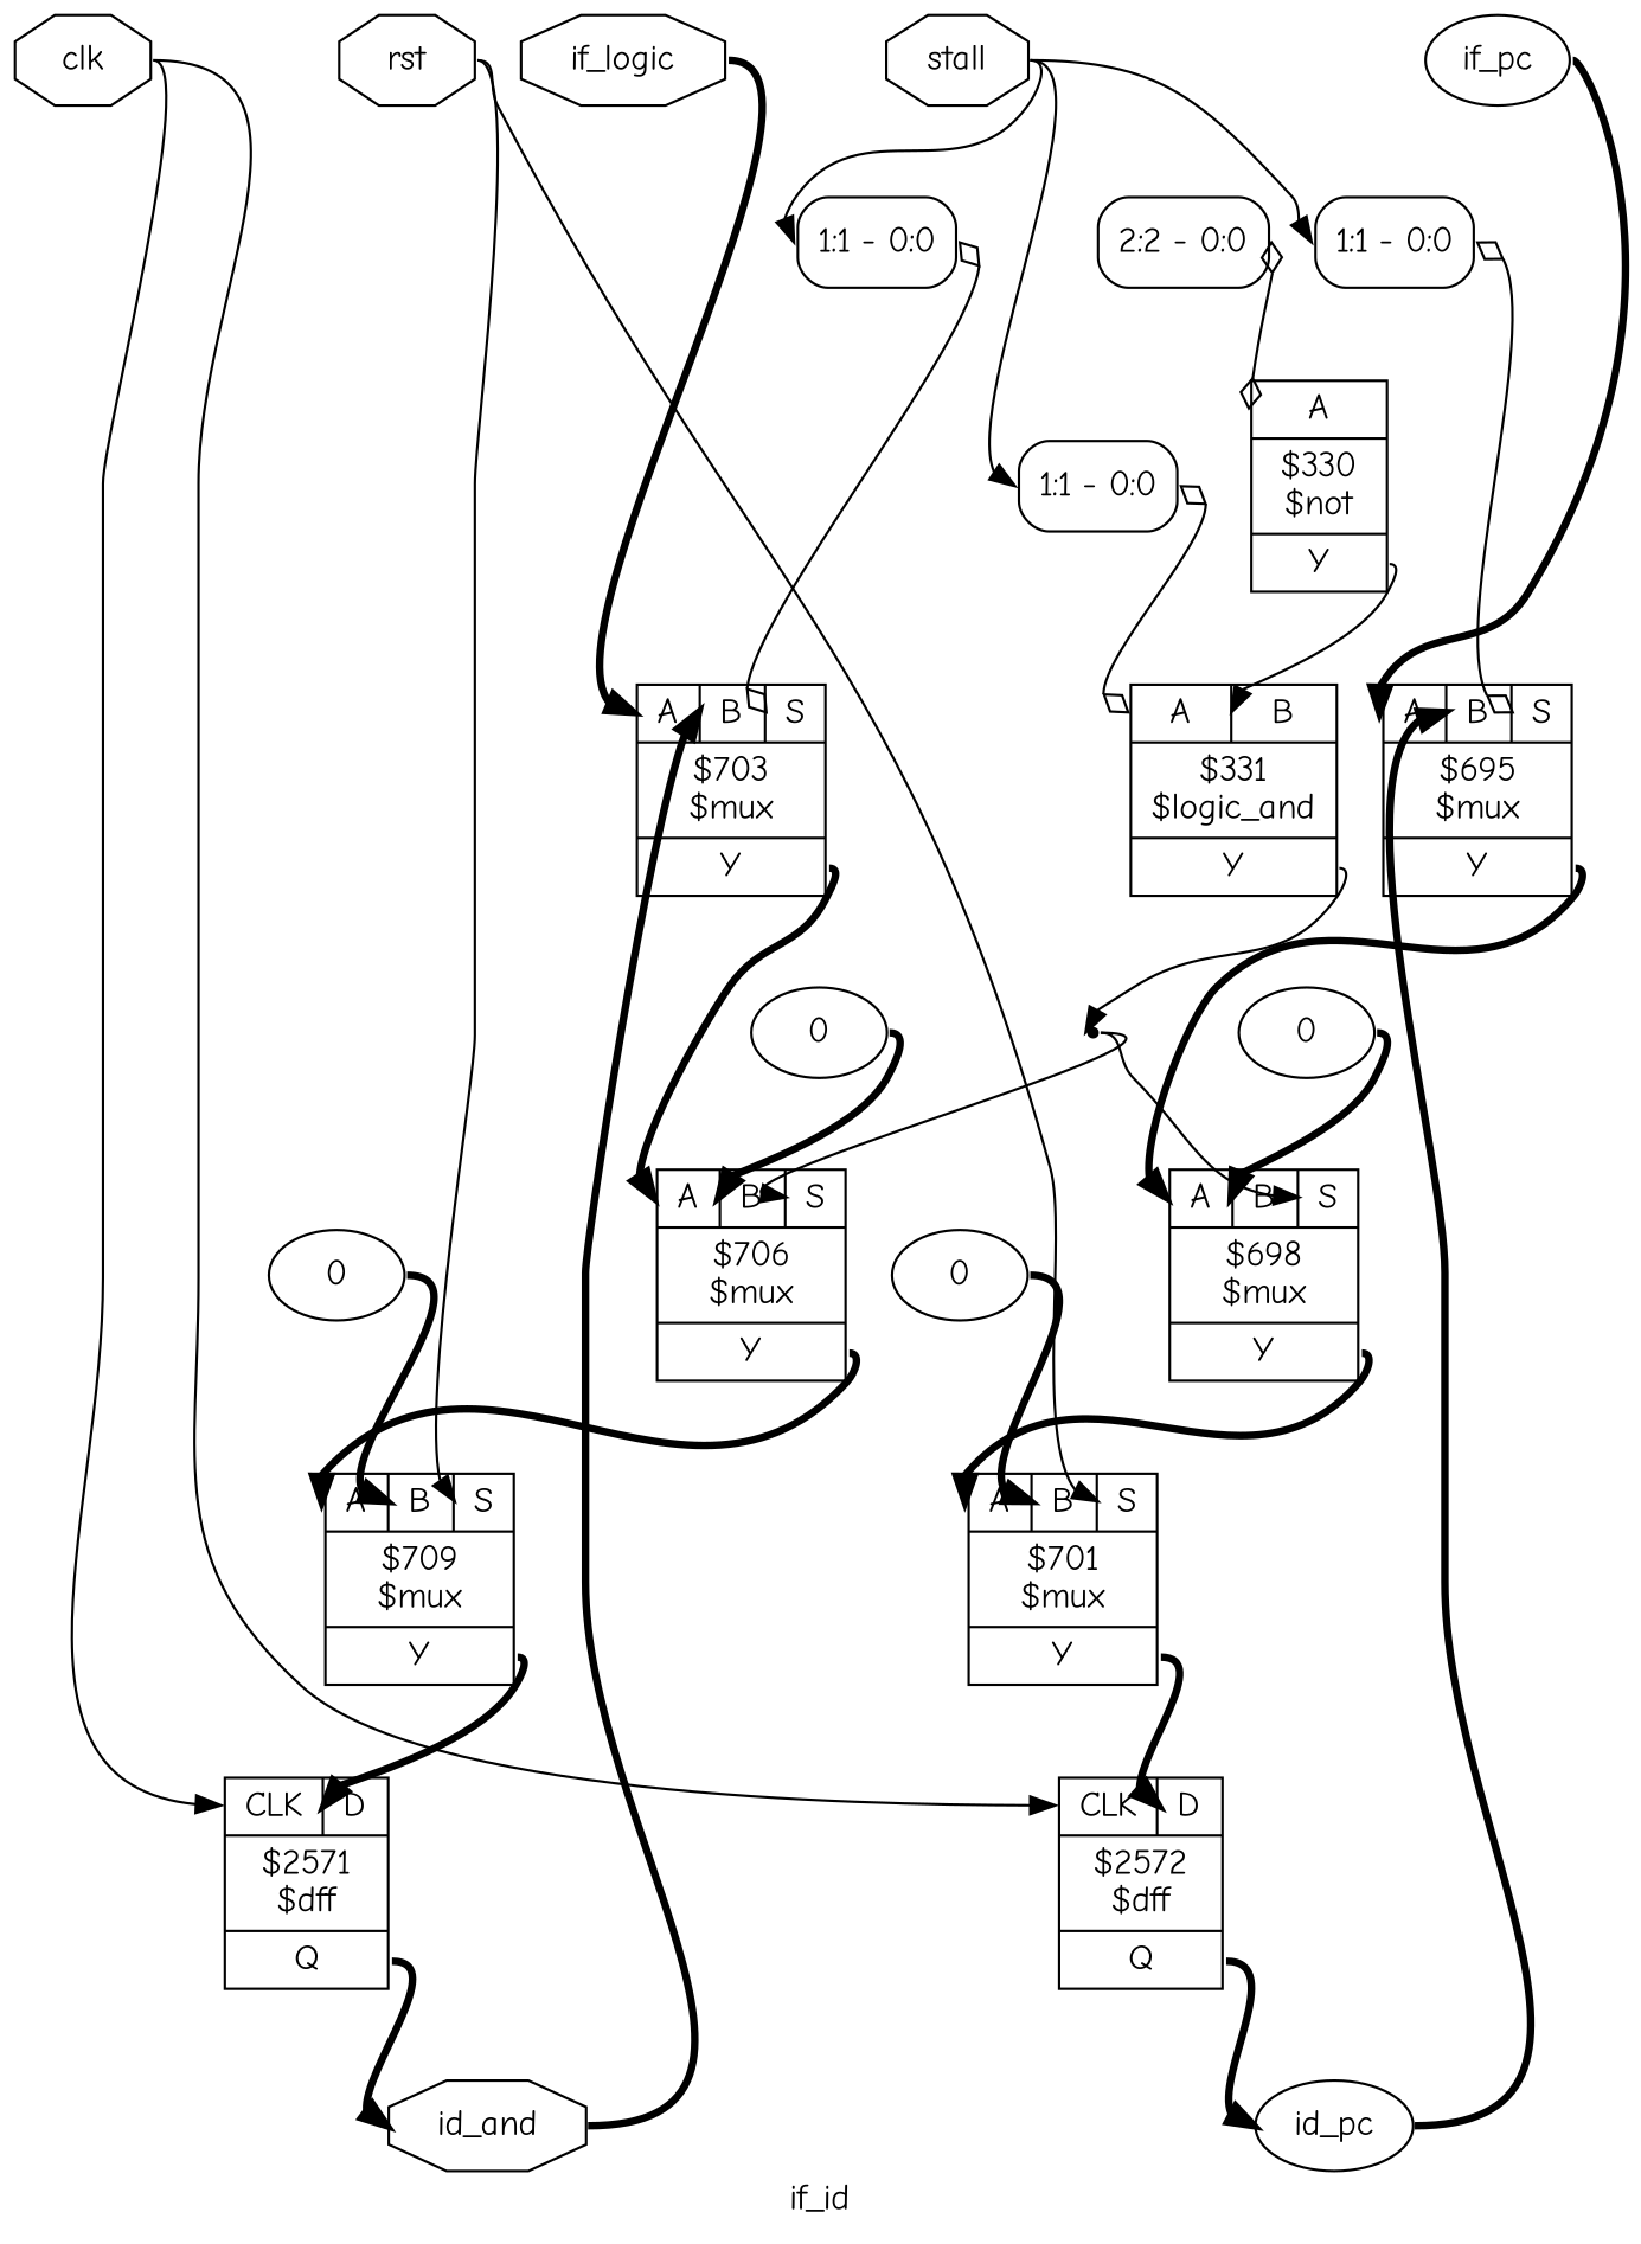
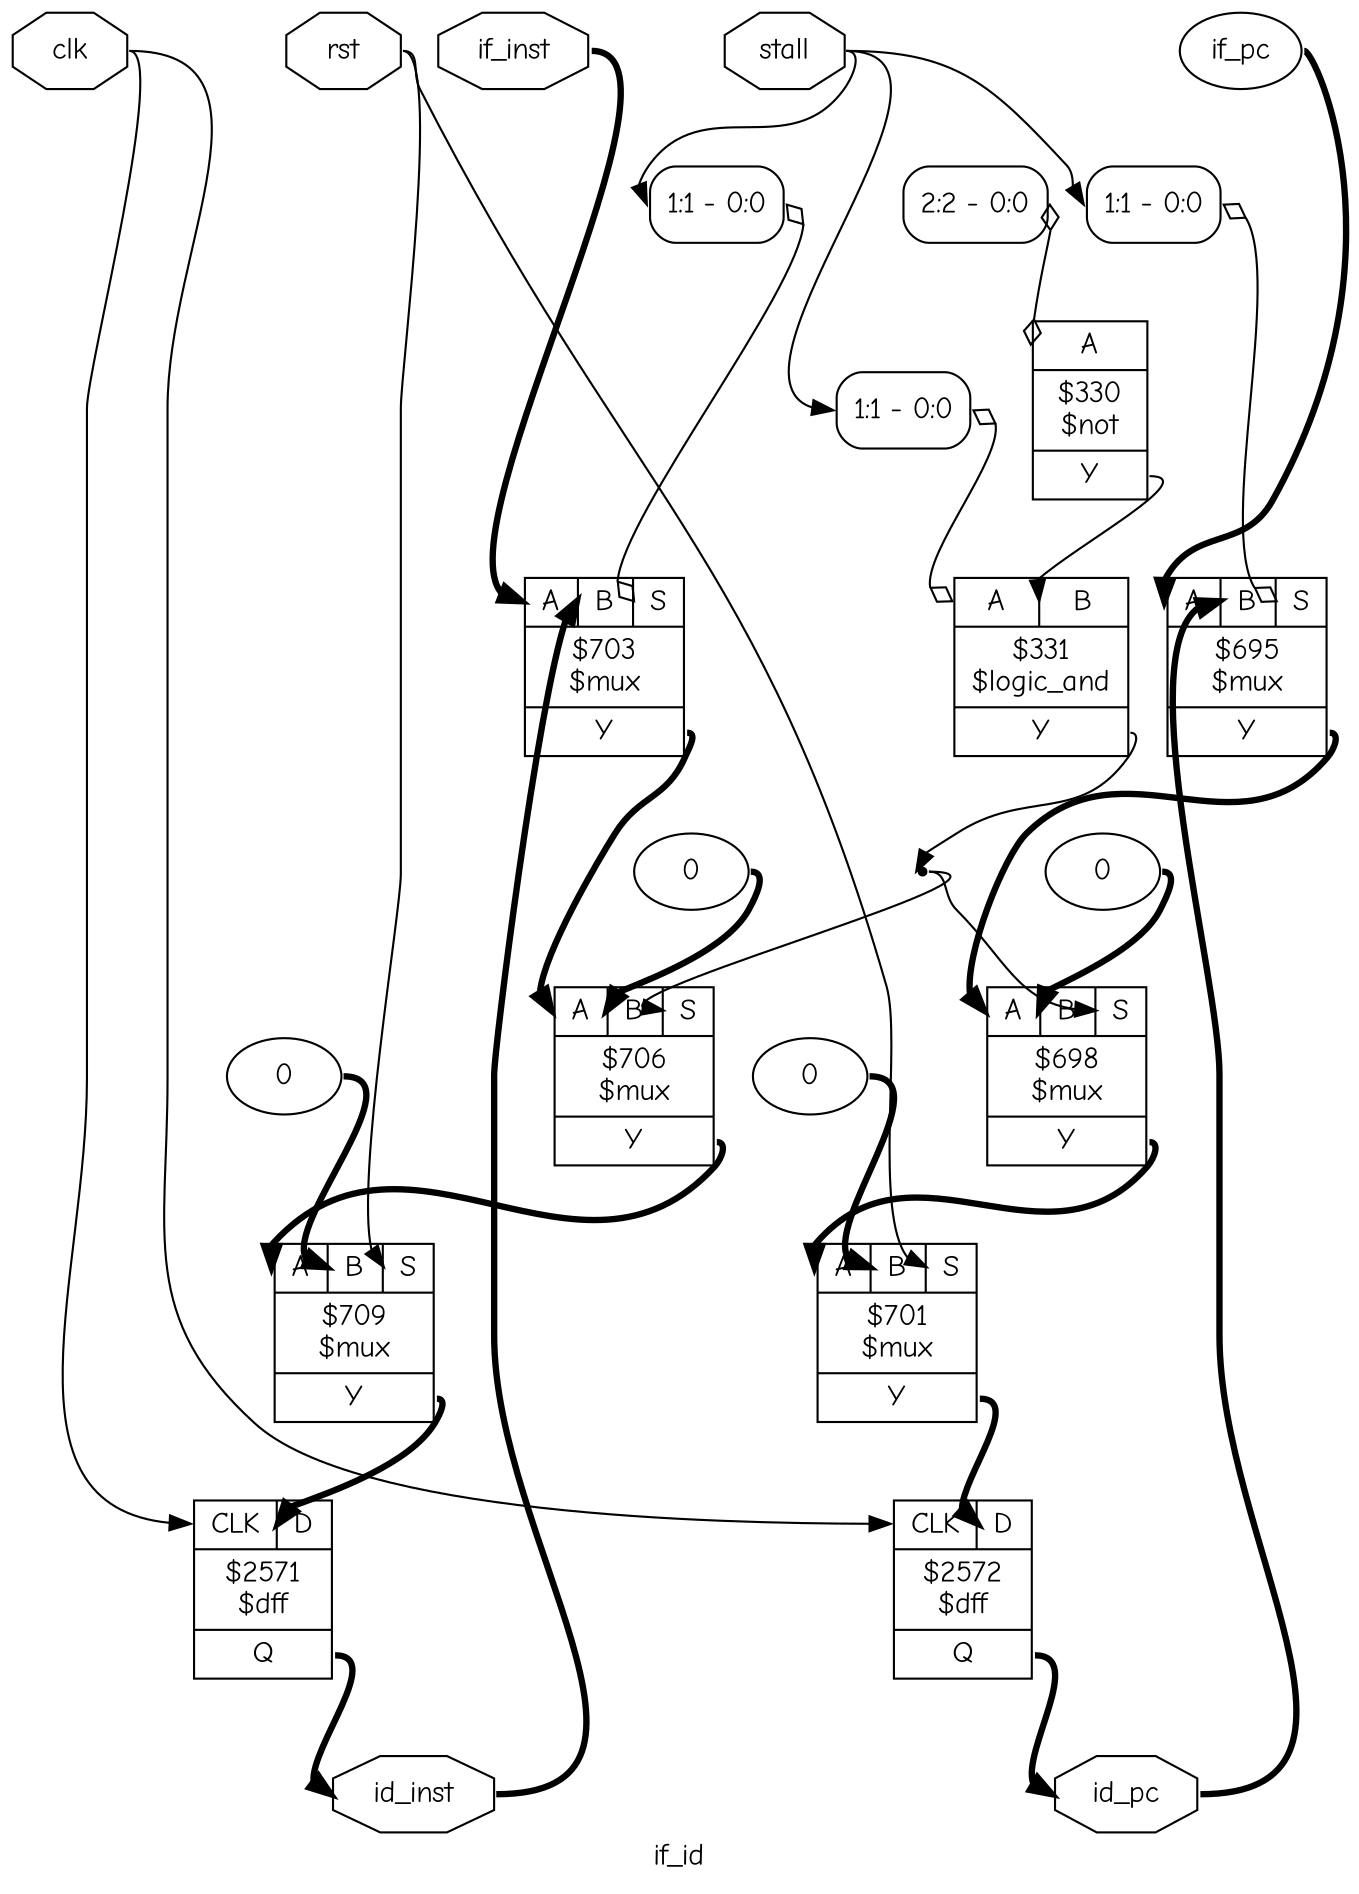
  digraph {
    fontname="Comic Neue"
    label=if_id
    rankdir=TB
    remincross=true
    node [fontname="Comic Neue" shape=record]
    edge [color=black fontname="Comic Neue" headport="p16:w" tailport=e style="setlinewidth(3)"]
    n9 [color=black fontcolor=black label=clk shape=octagon]
-   n12 [color=black fontcolor=black label=if_logic shape=octagon]
+   n12 [color=black fontcolor=black label=if_inst shape=octagon]
    n13 [color=black fontcolor=black label=if_pc shape=ellipse]
    n14 [color=black fontcolor=black label=rst shape=octagon]
    n15 [color=black fontcolor=black label=stall shape=octagon]
-   n10 [color=black fontcolor=black label=id_and shape=octagon]
-   n11 [color=black fontcolor=black label=id_pc shape=ellipse]
+   n10 [color=black fontcolor=black label=id_inst shape=octagon]
+   n11 [color=black fontcolor=black label=id_pc shape=octagon]
    c24 [label="{{<p21> CLK|<p22> D}|$2571\n$dff|{<p23> Q}}"]
    c25 [label="{{<p21> CLK|<p22> D}|$2572\n$dff|{<p23> Q}}"]
    c30 [label="{{<p16> A|<p19> B|<p26> S}|$703\n$mux|{<p17> Y}}"]
    c27 [label="{{<p16> A|<p19> B|<p26> S}|$695\n$mux|{<p17> Y}}"]
    c29 [label="{{<p16> A|<p19> B|<p26> S}|$701\n$mux|{<p17> Y}}"]
    c32 [label="{{<p16> A|<p19> B|<p26> S}|$709\n$mux|{<p17> Y}}"]
    x1 [label="<s0> 1:1 - 0:0 " style=rounded]
    x2 [label="<s0> 1:1 - 0:0 " style=rounded]
    x5 [label="<s0> 1:1 - 0:0 " style=rounded]
    c31 [label="{{<p16> A|<p19> B|<p26> S}|$706\n$mux|{<p17> Y}}"]
    c28 [label="{{<p16> A|<p19> B|<p26> S}|$698\n$mux|{<p17> Y}}"]
    x0 [label="<s0> 2:2 - 0:0 " style=rounded]
    c18 [label="{{<p16> A}|$330\n$not|{<p17> Y}}"]
    c20 [label="{{<p16> A|<p19> B}|$331\n$logic_and|{<p17> Y}}"]
    n4 [shape=point]
    v3 [label=0 shape=""]
    v4 [label=0 shape=""]
    v6 [label=0 shape=""]
    v7 [label=0 shape=""]
    subgraph sub_1 {
      rank=source
      n9
      n12
      n13
      n14
      n15
    }
    subgraph sub_2 {
      rank=sink
      n10
      n11
    }
    n9 -> c24 [headport="p21:w" style=""]
    n9 -> c25 [headport="p21:w" style=""]
    n12 -> c30
    n13 -> c27
    n14 -> c29 [headport="p26:w" style=""]
    n14 -> c32 [headport="p26:w" style=""]
    n15 -> x1 [headport="s0:w" style=""]
    n15 -> x2 [headport="s0:w" style=""]
    n15 -> x5 [headport="s0:w" style=""]
    n10 -> c30 [headport="p19:w"]
    n11 -> c27 [headport="p19:w"]
    c24 -> n10 [headport=w tailport="p23:e"]
    c25 -> n11 [headport=w tailport="p23:e"]
    c30 -> c31 [tailport="p17:e"]
    c27 -> c28 [tailport="p17:e"]
    c29 -> c25 [headport="p22:w" tailport="p17:e"]
    c32 -> c24 [headport="p22:w" tailport="p17:e"]
    x1 -> c20 [arrowhead=odiamond arrowtail=odiamond dir=both style=""]
    x2 -> c27 [arrowhead=odiamond arrowtail=odiamond dir=both headport="p26:w" style=""]
    x5 -> c30 [arrowhead=odiamond arrowtail=odiamond dir=both headport="p26:w" style=""]
    c31 -> c32 [tailport="p17:e"]
    c28 -> c29 [tailport="p17:e"]
    x0 -> c18 [arrowhead=odiamond arrowtail=odiamond dir=both style=""]
    c18 -> c20 [headport="p19:w" tailport="p17:e" style=""]
    c20 -> n4 [headport=w tailport="p17:e" style=""]
    n4 -> c31 [headport="p26:w" style=""]
    n4 -> c28 [headport="p26:w" style=""]
    v3 -> c28 [headport="p19:w"]
    v4 -> c29 [headport="p19:w"]
    v6 -> c31 [headport="p19:w"]
    v7 -> c32 [headport="p19:w"]
  }
